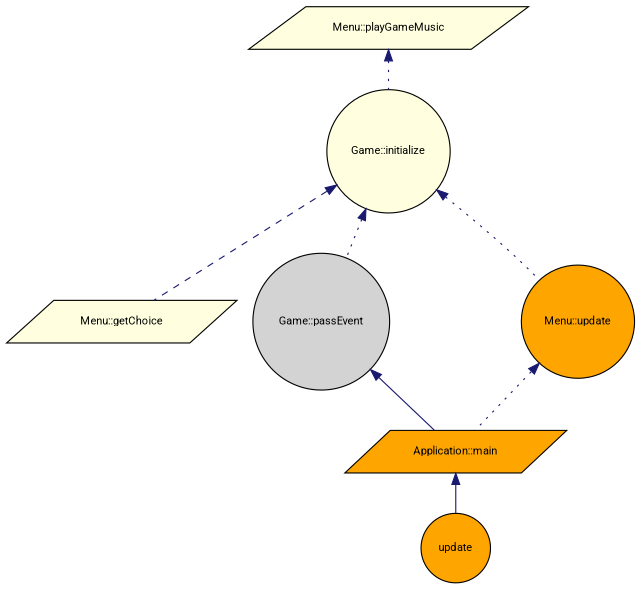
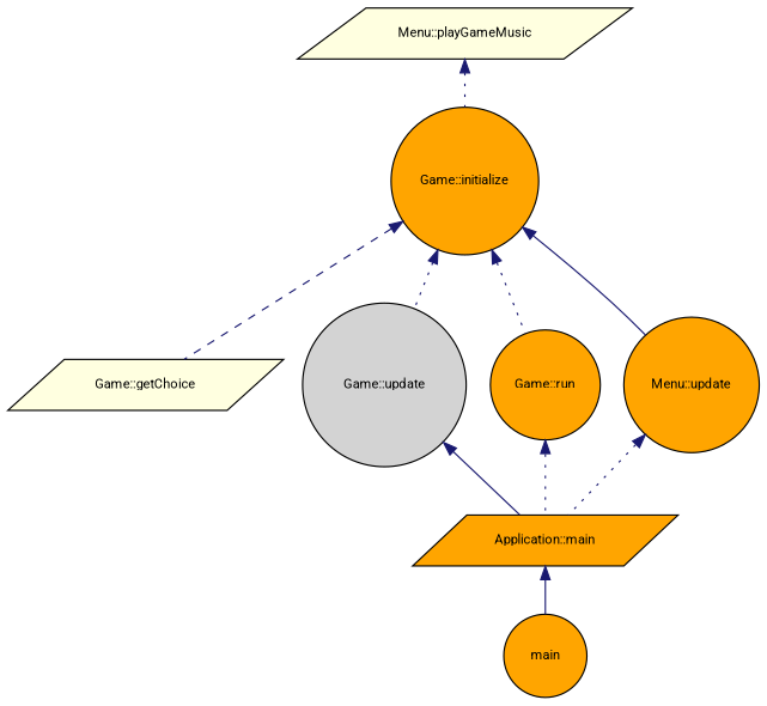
  digraph {
    fontname=Roboto
    rankdir=TB
    node [color=black fillcolor=orange fontname=Roboto fontsize=10 shape=circle style=filled]
    edge [color=midnightblue dir=back fontname=Roboto fontsize=10 labelfontname=Helvetica labelfontsize=10 style=dotted]
    n1 [fillcolor=lightyellow fontcolor=black height=0.2 label="Menu::playGameMusic" shape=parallelogram width=0.4]
-   n2 [fillcolor=lightyellow height=0.2 label="Game::initialize" width=0.4]
-   n3 [fillcolor=lightyellow height=0.2 label="Menu::getChoice" shape=parallelogram width=0.4]
-   n4 [fillcolor=lightgrey height=0.2 label="Game::passEvent" width=0.4]
+   n2 [height=0.2 label="Game::initialize" width=0.4]
+   n3 [fillcolor=lightyellow height=0.2 label="Game::getChoice" shape=parallelogram width=0.4]
+   n4 [fillcolor=lightgrey height=0.2 label="Game::update" width=0.4]
+   n5 [height=0.2 label="Game::run" width=0.4]
    n6 [height=0.2 label="Menu::update" width=0.4]
    n7 [height=0.2 label="Application::main" shape=parallelogram width=0.4]
-   n8 [height=0.2 label=update width=0.4]
+   n8 [height=0.2 label=main width=0.4]
    n1 -> n2
    n2 -> n3 [style=dashed]
    n2 -> n4
-   n2 -> n6
+   n2 -> n5
+   n2 -> n6 [style=solid]
    n4 -> n7 [style=solid]
+   n5 -> n7
    n6 -> n7
    n7 -> n8 [style=solid]
  }
